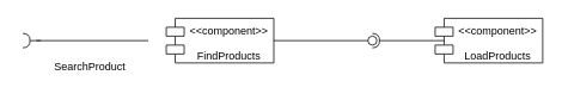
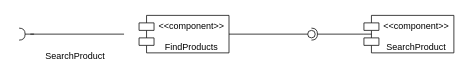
  <mxCell id="0" />
  <mxCell id="1" parent="0" />
  <mxCell id="2" value="" style="rounded=0;orthogonalLoop=1;jettySize=auto;html=1;endArrow=halfCircle;endFill=0;endSize=6;strokeWidth=1;sketch=0;fontSize=12;curved=1;" parent="1" source="6" target="3" edge="1"><mxGeometry relative="1" as="geometry"><mxPoint x="60" y="45" as="sourcePoint" /></mxGeometry></mxCell>
  <mxCell id="3" value="" style="ellipse;whiteSpace=wrap;html=1;align=center;aspect=fixed;fillColor=none;strokeColor=none;resizable=0;perimeter=centerPerimeter;rotatable=0;allowArrows=0;points=[];outlineConnect=1;" parent="1" vertex="1"><mxGeometry x="35" y="40" width="10" height="10" as="geometry" /></mxCell>
  <mxCell id="4" value="&amp;lt;&amp;lt;component&amp;gt;&amp;gt;&lt;div&gt;&lt;br&gt;&lt;/div&gt;&lt;div&gt;FindProducts&lt;/div&gt;" style="shape=module;align=left;spacingLeft=20;align=center;verticalAlign=top;whiteSpace=wrap;html=1;" parent="1" vertex="1"><mxGeometry x="185" y="20" width="120" height="50" as="geometry" /></mxCell>
  <mxCell id="5" value="SearchProduct" style="text;html=1;align=center;verticalAlign=middle;whiteSpace=wrap;rounded=0;" parent="1" vertex="1"><mxGeometry x="70" y="60" width="60" height="30" as="geometry" /></mxCell>
  <mxCell id="6" value="" style="line;strokeWidth=1;fillColor=none;align=left;verticalAlign=middle;spacingTop=-1;spacingLeft=3;spacingRight=3;rotatable=0;labelPosition=right;points=[];portConstraint=eastwest;strokeColor=inherit;" parent="1" vertex="1"><mxGeometry x="40" y="41" width="125" height="8" as="geometry" /></mxCell>
  <mxCell id="7" value="" style="rounded=0;orthogonalLoop=1;jettySize=auto;html=1;endArrow=halfCircle;endFill=0;endSize=6;strokeWidth=1;sketch=0;fontSize=12;curved=1;" parent="1" target="8" edge="1"><mxGeometry relative="1" as="geometry"><mxPoint x="45" y="45" as="sourcePoint" /></mxGeometry></mxCell>
  <mxCell id="8" value="" style="ellipse;whiteSpace=wrap;html=1;align=center;aspect=fixed;fillColor=none;strokeColor=none;resizable=0;perimeter=centerPerimeter;rotatable=0;allowArrows=0;points=[];outlineConnect=1;" parent="1" vertex="1"><mxGeometry x="20" y="40" width="10" height="10" as="geometry" /></mxCell>
  <mxCell id="9" value="" style="rounded=0;orthogonalLoop=1;jettySize=auto;html=1;endArrow=halfCircle;endFill=0;endSize=6;strokeWidth=1;sketch=0;" parent="1" source="12" target="11" edge="1"><mxGeometry relative="1" as="geometry"><mxPoint x="435" y="45" as="sourcePoint" /></mxGeometry></mxCell>
  <mxCell id="10" value="" style="rounded=0;orthogonalLoop=1;jettySize=auto;html=1;endArrow=oval;endFill=0;sketch=0;sourcePerimeterSpacing=0;targetPerimeterSpacing=0;endSize=10;exitX=1;exitY=0.5;exitDx=0;exitDy=0;" parent="1" source="4" target="11" edge="1"><mxGeometry relative="1" as="geometry"><mxPoint x="395" y="45" as="sourcePoint" /></mxGeometry></mxCell>
  <mxCell id="11" value="" style="ellipse;whiteSpace=wrap;html=1;align=center;aspect=fixed;fillColor=none;strokeColor=none;resizable=0;perimeter=centerPerimeter;rotatable=0;allowArrows=0;points=[];outlineConnect=1;" parent="1" vertex="1"><mxGeometry x="410" y="40" width="10" height="10" as="geometry" /></mxCell>
- <mxCell id="12" value="&amp;lt;&amp;lt;component&amp;gt;&amp;gt;&lt;div&gt;&lt;br&gt;&lt;/div&gt;&lt;div&gt;LoadProducts&lt;/div&gt;" style="shape=module;align=left;spacingLeft=20;align=center;verticalAlign=top;whiteSpace=wrap;html=1;" parent="1" vertex="1"><mxGeometry x="485" y="20" width="120" height="50" as="geometry" /></mxCell>
+ <mxCell id="12" value="&amp;lt;&amp;lt;component&amp;gt;&amp;gt;&lt;div&gt;&lt;br&gt;&lt;/div&gt;&lt;div&gt;SearchProduct&lt;/div&gt;" style="shape=module;align=left;spacingLeft=20;align=center;verticalAlign=top;whiteSpace=wrap;html=1;" parent="1" vertex="1"><mxGeometry x="485" y="20" width="120" height="50" as="geometry" /></mxCell>
  <mxCell id="13" value="" style="line;strokeWidth=1;fillColor=none;align=left;verticalAlign=middle;spacingTop=-1;spacingLeft=3;spacingRight=3;rotatable=0;labelPosition=right;points=[];portConstraint=eastwest;strokeColor=inherit;" parent="1" vertex="1"><mxGeometry x="485" y="41" width="10" height="8" as="geometry" /></mxCell>
